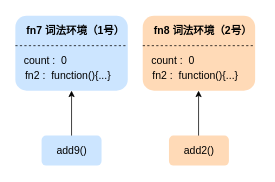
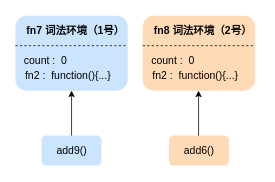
  <mxCell id="0" />
  <mxCell id="1" parent="0" />
  <mxCell id="2" value="" style="rounded=1;whiteSpace=wrap;html=1;opacity=50;glass=0;shadow=0;strokeColor=none;fillColor=#99CCFF;" vertex="1" parent="1"><mxGeometry x="20" y="20" width="150" height="100" as="geometry" /></mxCell>
  <mxCell id="3" value="fn7 词法环境（1号）" style="text;html=1;resizable=0;autosize=1;align=center;verticalAlign=middle;points=[];fillColor=none;strokeColor=none;rounded=0;fontSize=14;fontStyle=1" vertex="1" parent="1"><mxGeometry x="25" y="30" width="150" height="20" as="geometry" /></mxCell>
  <mxCell id="4" value="count :&amp;nbsp; 0" style="text;html=1;resizable=0;autosize=1;align=center;verticalAlign=middle;points=[];fillColor=none;strokeColor=none;rounded=0;fontStyle=0;fontSize=14;" vertex="1" parent="1"><mxGeometry x="25" y="70" width="70" height="20" as="geometry" /></mxCell>
  <mxCell id="5" value="" style="endArrow=none;html=1;fontSize=14;dashed=1;" edge="1" parent="1"><mxGeometry width="50" height="50" relative="1" as="geometry"><mxPoint x="20" y="60" as="sourcePoint" /><mxPoint x="170" y="60" as="targetPoint" /><Array as="points" /></mxGeometry></mxCell>
  <mxCell id="6" value="" style="rounded=1;whiteSpace=wrap;html=1;strokeColor=none;opacity=50;fillColor=#FFB570;shadow=0;" vertex="1" parent="1"><mxGeometry x="190" y="20" width="150" height="100" as="geometry" /></mxCell>
  <mxCell id="7" value="fn8 词法环境（2号）" style="text;html=1;resizable=0;autosize=1;align=center;verticalAlign=middle;points=[];fillColor=none;strokeColor=none;rounded=0;fontSize=14;fontStyle=1" vertex="1" parent="1"><mxGeometry x="195" y="30" width="150" height="20" as="geometry" /></mxCell>
  <mxCell id="8" value="count :&amp;nbsp; 0" style="text;html=1;resizable=0;autosize=1;align=center;verticalAlign=middle;points=[];fillColor=none;strokeColor=none;rounded=0;fontStyle=0;fontSize=14;" vertex="1" parent="1"><mxGeometry x="195" y="70" width="70" height="20" as="geometry" /></mxCell>
  <mxCell id="9" value="" style="endArrow=none;html=1;fontSize=14;dashed=1;" edge="1" parent="1"><mxGeometry width="50" height="50" relative="1" as="geometry"><mxPoint x="190" y="60" as="sourcePoint" /><mxPoint x="340" y="60" as="targetPoint" /><Array as="points" /></mxGeometry></mxCell>
  <mxCell id="10" value="fn2 :&amp;nbsp; function(){...}" style="text;html=1;resizable=0;autosize=1;align=center;verticalAlign=middle;points=[];fillColor=none;strokeColor=none;rounded=0;shadow=0;glass=0;fontSize=14;opacity=50;" vertex="1" parent="1"><mxGeometry x="25" y="90" width="130" height="20" as="geometry" /></mxCell>
  <mxCell id="11" value="fn2 :&amp;nbsp; function(){...}" style="text;html=1;resizable=0;autosize=1;align=center;verticalAlign=middle;points=[];fillColor=none;strokeColor=none;rounded=0;shadow=0;glass=0;fontSize=14;opacity=50;" vertex="1" parent="1"><mxGeometry x="195" y="90" width="130" height="20" as="geometry" /></mxCell>
  <mxCell id="12" value="" style="rounded=1;whiteSpace=wrap;html=1;shadow=0;glass=0;fillColor=#99CCFF;fontSize=14;opacity=50;strokeColor=none;" vertex="1" parent="1"><mxGeometry x="55" y="180" width="80" height="40" as="geometry" /></mxCell>
  <mxCell id="13" value="add9()" style="text;html=1;resizable=0;autosize=1;align=center;verticalAlign=middle;points=[];fillColor=none;strokeColor=none;rounded=0;shadow=0;glass=0;fontSize=14;opacity=50;" vertex="1" parent="1"><mxGeometry x="65" y="190" width="60" height="20" as="geometry" /></mxCell>
  <mxCell id="14" value="" style="rounded=1;whiteSpace=wrap;html=1;shadow=0;glass=0;fontSize=14;opacity=50;strokeColor=none;fillColor=#FFB570;" vertex="1" parent="1"><mxGeometry x="225" y="180" width="80" height="40" as="geometry" /></mxCell>
- <mxCell id="15" value="add2()" style="text;html=1;resizable=0;autosize=1;align=center;verticalAlign=middle;points=[];fillColor=none;strokeColor=none;rounded=0;shadow=0;glass=0;fontSize=14;opacity=50;" vertex="1" parent="1"><mxGeometry x="235" y="190" width="60" height="20" as="geometry" /></mxCell>
+ <mxCell id="15" value="add6()" style="text;html=1;resizable=0;autosize=1;align=center;verticalAlign=middle;points=[];fillColor=none;strokeColor=none;rounded=0;shadow=0;glass=0;fontSize=14;opacity=50;" vertex="1" parent="1"><mxGeometry x="235" y="190" width="60" height="20" as="geometry" /></mxCell>
  <mxCell id="16" value="" style="endArrow=classic;html=1;fontSize=14;exitX=0.5;exitY=0;exitDx=0;exitDy=0;entryX=0.5;entryY=1;entryDx=0;entryDy=0;" edge="1" parent="1" source="12" target="2"><mxGeometry width="50" height="50" relative="1" as="geometry"><mxPoint x="250" y="160" as="sourcePoint" /><mxPoint x="300" y="110" as="targetPoint" /></mxGeometry></mxCell>
  <mxCell id="17" value="" style="endArrow=classic;html=1;fontSize=14;exitX=0.5;exitY=0;exitDx=0;exitDy=0;entryX=0.5;entryY=1;entryDx=0;entryDy=0;" edge="1" parent="1"><mxGeometry width="50" height="50" relative="1" as="geometry"><mxPoint x="264.5" y="180" as="sourcePoint" /><mxPoint x="264.5" y="120" as="targetPoint" /></mxGeometry></mxCell>
